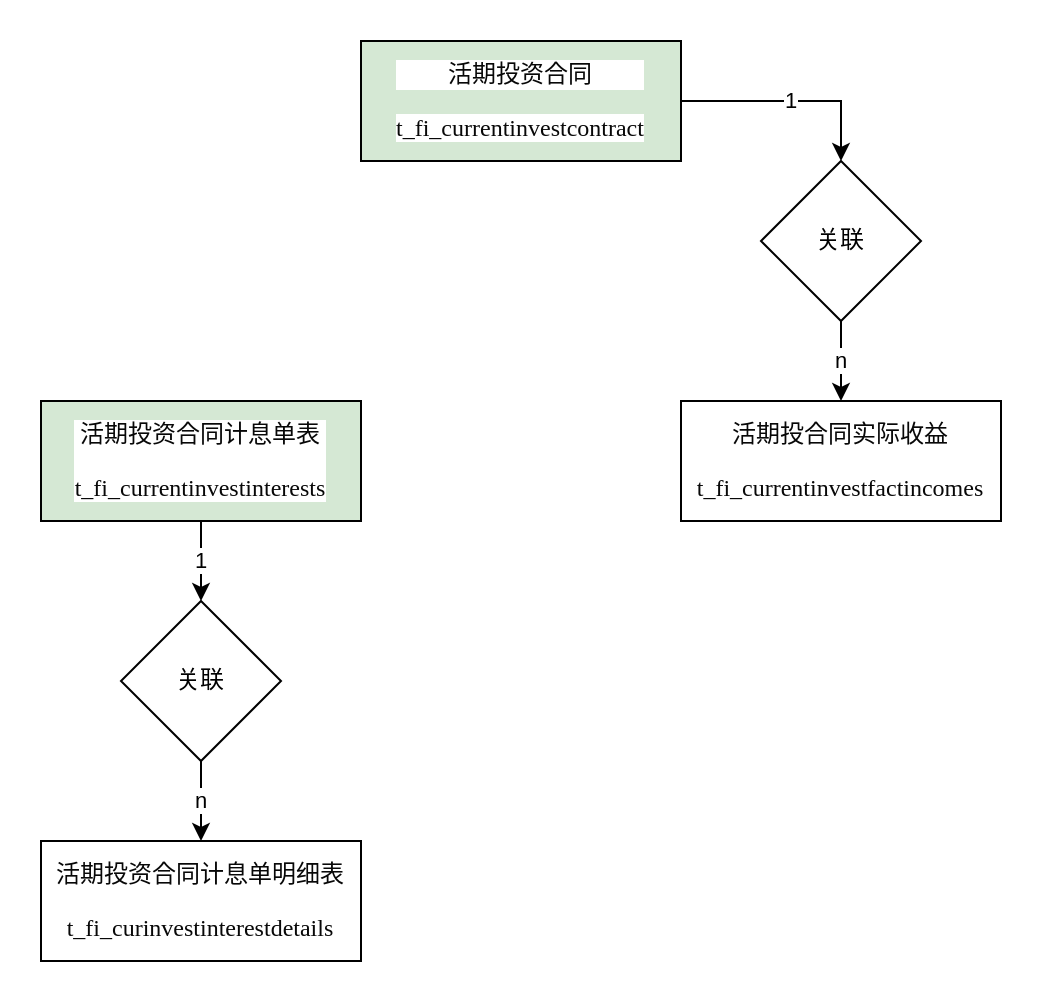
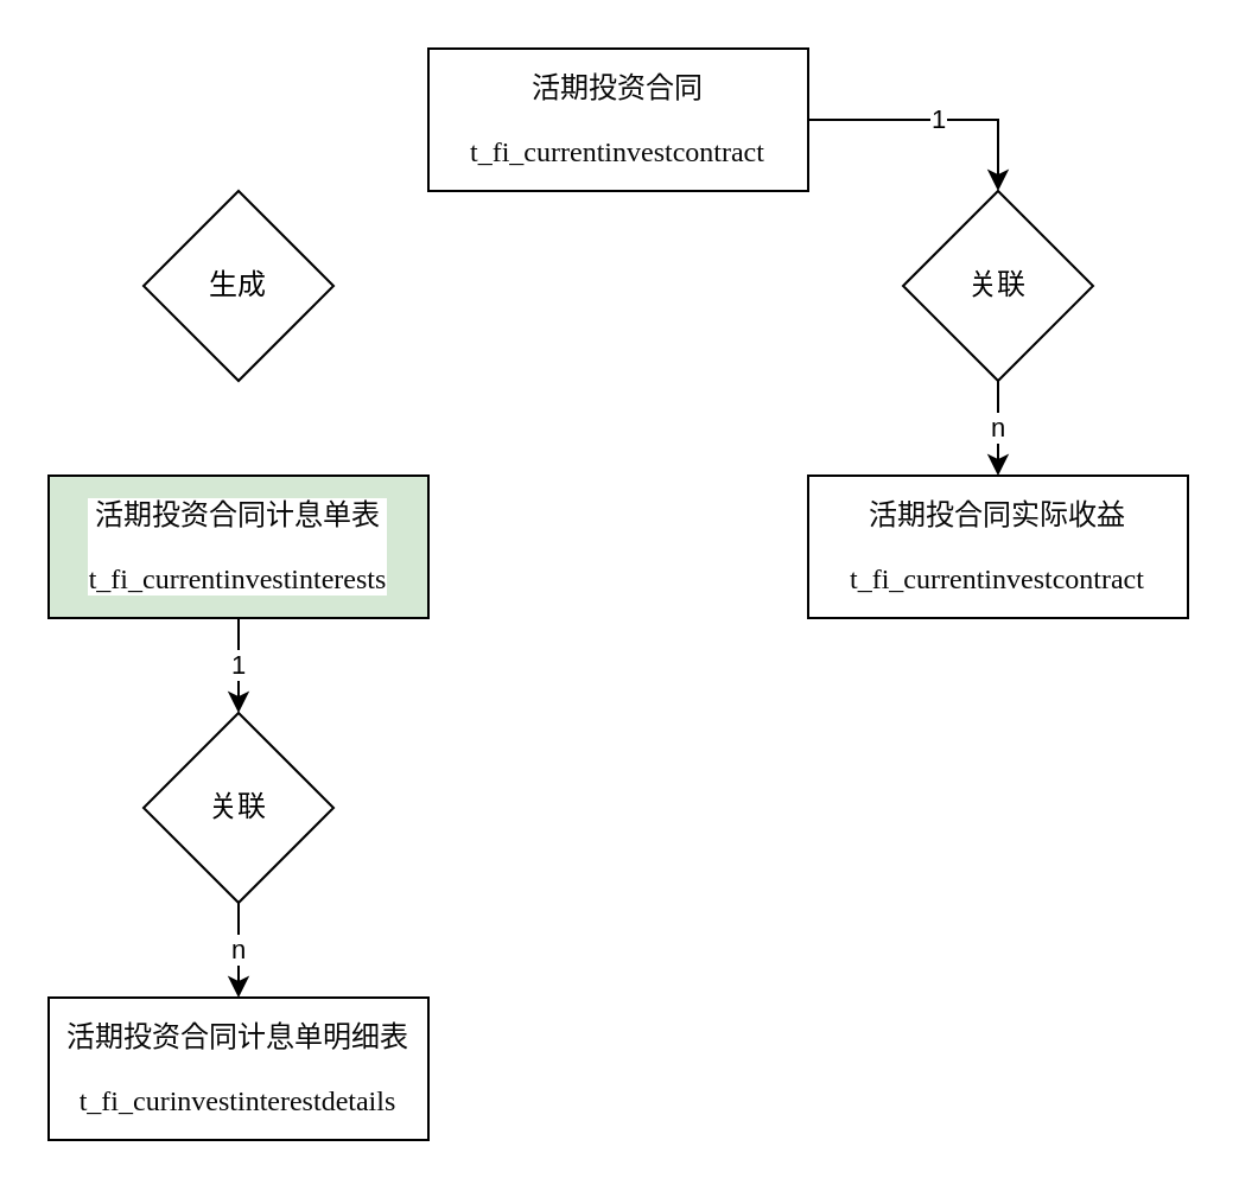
  <mxCell id="0" />
  <mxCell id="1" parent="0" />
  <mxCell id="2" value="1" style="edgeStyle=orthogonalEdgeStyle;rounded=0;orthogonalLoop=1;jettySize=auto;html=1;exitX=1;exitY=0.5;exitDx=0;exitDy=0;entryX=0.5;entryY=0;entryDx=0;entryDy=0;" edge="1" parent="1" source="3" target="10"><mxGeometry relative="1" as="geometry" /></mxCell>
- <mxCell id="3" value="&lt;pre style=&quot;background-color:#ffffff;color:#080808;font-family:'Microsoft YaHei UI';font-size:9.0pt;&quot;&gt;活期投资合同&lt;/pre&gt;&lt;pre style=&quot;background-color:#ffffff;color:#080808;font-family:'Microsoft YaHei UI';font-size:9.0pt;&quot;&gt;t_fi_currentinvestcontract&lt;/pre&gt;" style="rounded=0;whiteSpace=wrap;html=1;fillColor=#d5e8d4;" vertex="1" parent="1"><mxGeometry x="180" y="20" width="160" height="60" as="geometry" /></mxCell>
+ <mxCell id="3" value="&lt;pre style=&quot;background-color:#ffffff;color:#080808;font-family:'Microsoft YaHei UI';font-size:9.0pt;&quot;&gt;活期投资合同&lt;/pre&gt;&lt;pre style=&quot;background-color:#ffffff;color:#080808;font-family:'Microsoft YaHei UI';font-size:9.0pt;&quot;&gt;t_fi_currentinvestcontract&lt;/pre&gt;" style="rounded=0;whiteSpace=wrap;html=1;" vertex="1" parent="1"><mxGeometry x="180" y="20" width="160" height="60" as="geometry" /></mxCell>
  <mxCell id="4" value="1" style="edgeStyle=orthogonalEdgeStyle;rounded=0;orthogonalLoop=1;jettySize=auto;html=1;exitX=0.5;exitY=1;exitDx=0;exitDy=0;" edge="1" parent="1" source="5" target="12"><mxGeometry relative="1" as="geometry" /></mxCell>
  <mxCell id="5" value="&lt;pre style=&quot;background-color: rgb(255, 255, 255);&quot;&gt;&lt;pre style=&quot;&quot;&gt;&lt;font face=&quot;Microsoft YaHei UI&quot; color=&quot;#080808&quot;&gt;活期投资合同计息单表&lt;span style=&quot;font-size: 9pt;&quot;&gt;&lt;br&gt;&lt;/span&gt;&lt;/font&gt;&lt;/pre&gt;&lt;pre style=&quot;color: rgb(8, 8, 8); font-family: &amp;quot;Microsoft YaHei UI&amp;quot;; font-size: 9pt;&quot;&gt;t_fi_currentinvestinterests&lt;/pre&gt;&lt;/pre&gt;" style="rounded=0;whiteSpace=wrap;html=1;fillColor=#d5e8d4;" vertex="1" parent="1"><mxGeometry x="20" y="200" width="160" height="60" as="geometry" /></mxCell>
- <mxCell id="6" value="&lt;pre style=&quot;background-color: rgb(255, 255, 255);&quot;&gt;&lt;pre style=&quot;&quot;&gt;&lt;font face=&quot;Microsoft YaHei UI&quot; color=&quot;#080808&quot;&gt;活期投合同实际收益&lt;span style=&quot;font-size: 9pt;&quot;&gt;&lt;br&gt;&lt;/span&gt;&lt;/font&gt;&lt;/pre&gt;&lt;pre style=&quot;color: rgb(8, 8, 8); font-family: &amp;quot;Microsoft YaHei UI&amp;quot;; font-size: 9pt;&quot;&gt;&lt;pre style=&quot;font-family: &amp;quot;Microsoft YaHei UI&amp;quot;; font-size: 9pt;&quot;&gt;t_fi_currentinvestfactincomes&lt;/pre&gt;&lt;/pre&gt;&lt;/pre&gt;" style="rounded=0;whiteSpace=wrap;html=1;" vertex="1" parent="1"><mxGeometry x="340" y="200" width="160" height="60" as="geometry" /></mxCell>
+ <mxCell id="6" value="&lt;pre style=&quot;background-color: rgb(255, 255, 255);&quot;&gt;&lt;pre style=&quot;&quot;&gt;&lt;font face=&quot;Microsoft YaHei UI&quot; color=&quot;#080808&quot;&gt;活期投合同实际收益&lt;span style=&quot;font-size: 9pt;&quot;&gt;&lt;br&gt;&lt;/span&gt;&lt;/font&gt;&lt;/pre&gt;&lt;pre style=&quot;color: rgb(8, 8, 8); font-family: &amp;quot;Microsoft YaHei UI&amp;quot;; font-size: 9pt;&quot;&gt;&lt;pre style=&quot;font-family: &amp;quot;Microsoft YaHei UI&amp;quot;; font-size: 9pt;&quot;&gt;t_fi_currentinvestcontract&lt;/pre&gt;&lt;/pre&gt;&lt;/pre&gt;" style="rounded=0;whiteSpace=wrap;html=1;" vertex="1" parent="1"><mxGeometry x="340" y="200" width="160" height="60" as="geometry" /></mxCell>
  <mxCell id="7" value="&lt;pre style=&quot;background-color: rgb(255, 255, 255);&quot;&gt;&lt;pre style=&quot;&quot;&gt;&lt;pre style=&quot;&quot;&gt;&lt;font face=&quot;Microsoft YaHei UI&quot; color=&quot;#080808&quot;&gt;活期投资合同计息单明细表&lt;span style=&quot;font-size: 9pt;&quot;&gt;&lt;br&gt;&lt;/span&gt;&lt;/font&gt;&lt;/pre&gt;&lt;pre style=&quot;color: rgb(8, 8, 8); font-family: &amp;quot;Microsoft YaHei UI&amp;quot;; font-size: 9pt;&quot;&gt;t_fi_curinvestinterestdetails&lt;/pre&gt;&lt;/pre&gt;&lt;/pre&gt;" style="rounded=0;whiteSpace=wrap;html=1;" vertex="1" parent="1"><mxGeometry x="20" y="420" width="160" height="60" as="geometry" /></mxCell>
+ <mxCell id="8" value="生成" style="rhombus;whiteSpace=wrap;html=1;" vertex="1" parent="1"><mxGeometry x="60" y="80" width="80" height="80" as="geometry" /></mxCell>
  <mxCell id="9" value="n" style="edgeStyle=orthogonalEdgeStyle;rounded=0;orthogonalLoop=1;jettySize=auto;html=1;exitX=0.5;exitY=1;exitDx=0;exitDy=0;entryX=0.5;entryY=0;entryDx=0;entryDy=0;" edge="1" parent="1" source="10" target="6"><mxGeometry relative="1" as="geometry" /></mxCell>
  <mxCell id="10" value="关联" style="rhombus;whiteSpace=wrap;html=1;" vertex="1" parent="1"><mxGeometry x="380" y="80" width="80" height="80" as="geometry" /></mxCell>
  <mxCell id="11" value="n" style="edgeStyle=orthogonalEdgeStyle;rounded=0;orthogonalLoop=1;jettySize=auto;html=1;exitX=0.5;exitY=1;exitDx=0;exitDy=0;entryX=0.5;entryY=0;entryDx=0;entryDy=0;" edge="1" parent="1" source="12" target="7"><mxGeometry relative="1" as="geometry" /></mxCell>
  <mxCell id="12" value="关联" style="rhombus;whiteSpace=wrap;html=1;" vertex="1" parent="1"><mxGeometry x="60" y="300" width="80" height="80" as="geometry" /></mxCell>
